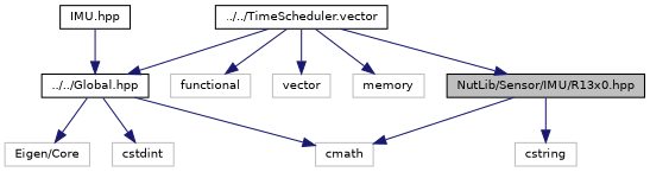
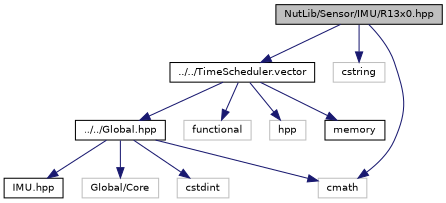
  digraph {
    node [color=grey75 fillcolor=white fontname=Helvetica fontsize=10 shape=record style=filled]
    edge [color=midnightblue fontname=Helvetica fontsize=10 labelfontname=Helvetica labelfontsize=10 style=solid]
    n1 [color=black fillcolor=grey75 fontcolor=black height=0.2 label="NutLib/Sensor/IMU/R13x0.hpp" width=0.4]
    n2 [color=black height=0.2 label="../../TimeScheduler.vector" width=0.4]
    n3 [height=0.2 label=cstring width=0.4]
    n4 [height=0.2 label=cmath width=0.4]
    n5 [color=black height=0.2 label="IMU.hpp" width=0.4]
    n6 [color=black height=0.2 label="../../Global.hpp" width=0.4]
    n7 [height=0.2 label=functional width=0.4]
-   n8 [height=0.2 label=vector width=0.4]
-   n9 [height=0.2 label=memory width=0.4]
-   n10 [height=0.2 label="Eigen/Core" width=0.4]
+   n8 [height=0.2 label=hpp width=0.4]
+   n9 [color=black height=0.2 label=memory width=0.4]
+   n10 [height=0.2 label="Global/Core" width=0.4]
    n11 [height=0.2 label=cstdint width=0.4]
-   n2 -> n1
+   n1 -> n2
    n1 -> n3
    n1 -> n4
    n2 -> n6
    n2 -> n7
    n2 -> n8
    n2 -> n9
-   n5 -> n6
+   n6 -> n5
    n6 -> n4
    n6 -> n10
    n6 -> n11
  }
